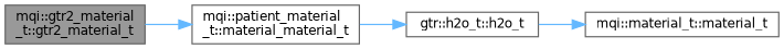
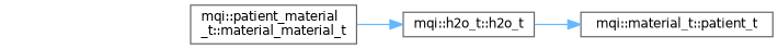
  digraph {
    rankdir=LR
    node [color=grey40 fillcolor=white fontname=Helvetica fontsize=10 shape=box style=filled]
    edge [color=steelblue1 fontname=Helvetica fontsize=10 labelfontname=Helvetica labelfontsize=10 style=solid]
-   n1 [color=gray40 fillcolor=grey60 fontcolor=black height=0.2 label="mqi::gtr2_material\l_t::gtr2_material_t" width=0.4]
    n2 [height=0.2 label="mqi::patient_material\l_t::material_material_t" width=0.4]
-   n3 [height=0.2 label="gtr::h2o_t::h2o_t" width=0.4]
-   n4 [height=0.2 label="mqi::material_t::material_t" width=0.4]
-   n1 -> n2
+   n3 [height=0.2 label="mqi::h2o_t::h2o_t" width=0.4]
+   n4 [height=0.2 label="mqi::material_t::patient_t" width=0.4]
    n2 -> n3
    n3 -> n4
  }
